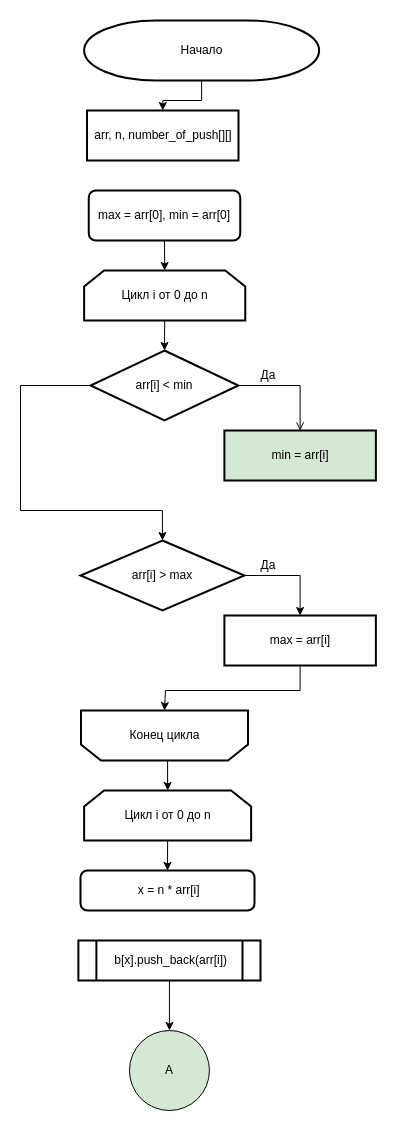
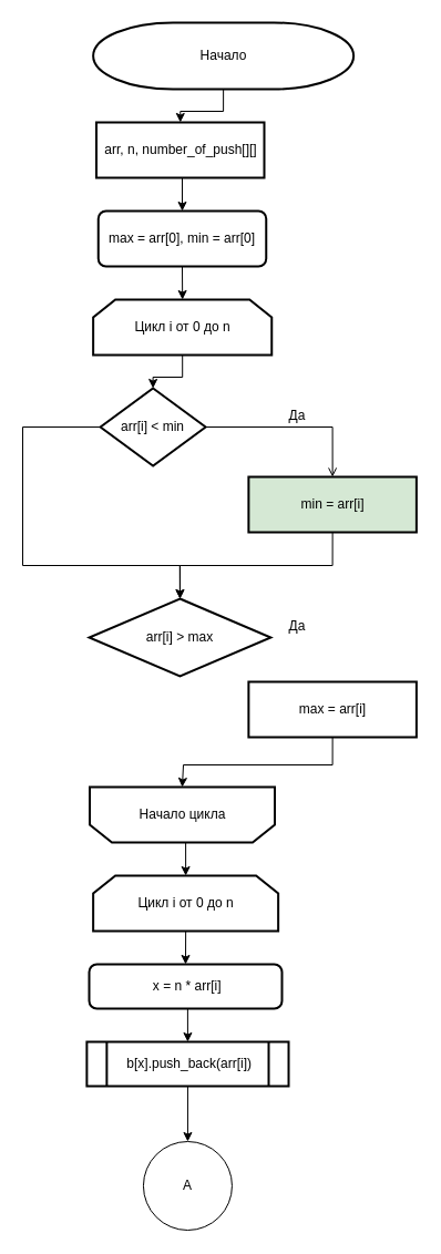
  <mxCell id="0" />
  <mxCell id="1" parent="0" />
  <mxCell id="2" style="edgeStyle=orthogonalEdgeStyle;rounded=0;orthogonalLoop=1;jettySize=auto;html=1;exitX=0.5;exitY=1;exitDx=0;exitDy=0;exitPerimeter=0;entryX=0.5;entryY=0;entryDx=0;entryDy=0;" parent="1" source="3" target="9" edge="1"><mxGeometry relative="1" as="geometry" /></mxCell>
  <mxCell id="3" value="Начало" style="strokeWidth=2;html=1;shape=mxgraph.flowchart.terminator;whiteSpace=wrap;" parent="1" vertex="1"><mxGeometry x="83.63" y="20" width="235" height="60" as="geometry" /></mxCell>
  <mxCell id="4" style="edgeStyle=orthogonalEdgeStyle;rounded=0;orthogonalLoop=1;jettySize=auto;html=1;exitX=0.5;exitY=1;exitDx=0;exitDy=0;entryX=0.5;entryY=0;entryDx=0;entryDy=0;" parent="1" source="5" target="11" edge="1"><mxGeometry relative="1" as="geometry" /></mxCell>
  <mxCell id="5" value="Цикл i от 0 до n" style="shape=loopLimit;whiteSpace=wrap;html=1;strokeWidth=2;direction=east;" parent="1" vertex="1"><mxGeometry x="83.63" y="790" width="167" height="50" as="geometry" /></mxCell>
  <mxCell id="6" style="edgeStyle=orthogonalEdgeStyle;rounded=0;orthogonalLoop=1;jettySize=auto;html=1;exitX=0.5;exitY=1;exitDx=0;exitDy=0;" parent="1" source="7" target="12" edge="1"><mxGeometry relative="1" as="geometry" /></mxCell>
  <mxCell id="7" value="&amp;nbsp;b[x].push_back(arr[i])" style="shape=process;whiteSpace=wrap;html=1;backgroundOutline=1;strokeWidth=2;" parent="1" vertex="1"><mxGeometry x="77.88" y="940" width="182.12" height="40" as="geometry" /></mxCell>
+ <mxCell id="8" style="edgeStyle=orthogonalEdgeStyle;rounded=0;orthogonalLoop=1;jettySize=auto;html=1;exitX=0.5;exitY=1;exitDx=0;exitDy=0;entryX=0.5;entryY=0;entryDx=0;entryDy=0;" parent="1" source="9" target="18" edge="1"><mxGeometry relative="1" as="geometry" /></mxCell>
  <mxCell id="9" value="arr, n, number_of_push[][]" style="rounded=0;whiteSpace=wrap;html=1;absoluteArcSize=1;arcSize=14;strokeWidth=2;" parent="1" vertex="1"><mxGeometry x="86.5" y="110" width="151.5" height="50" as="geometry" /></mxCell>
+ <mxCell id="10" style="edgeStyle=orthogonalEdgeStyle;rounded=0;orthogonalLoop=1;jettySize=auto;html=1;exitX=0.5;exitY=1;exitDx=0;exitDy=0;entryX=0.5;entryY=0;entryDx=0;entryDy=0;" parent="1" source="11" target="7" edge="1"><mxGeometry relative="1" as="geometry" /></mxCell>
  <mxCell id="11" value="&amp;nbsp;x = n * arr[i]" style="whiteSpace=wrap;html=1;absoluteArcSize=1;arcSize=14;strokeWidth=2;rounded=1;" parent="1" vertex="1"><mxGeometry x="80" y="870" width="174" height="40" as="geometry" /></mxCell>
- <mxCell id="12" value="A" style="ellipse;whiteSpace=wrap;html=1;aspect=fixed;fillColor=#d5e8d4;" parent="1" vertex="1"><mxGeometry x="128.94" y="1030" width="80" height="80" as="geometry" /></mxCell>
+ <mxCell id="12" value="A" style="ellipse;whiteSpace=wrap;html=1;aspect=fixed;" parent="1" vertex="1"><mxGeometry x="128.94" y="1030" width="80" height="80" as="geometry" /></mxCell>
  <mxCell id="13" style="edgeStyle=orthogonalEdgeStyle;rounded=0;orthogonalLoop=1;jettySize=auto;html=1;exitX=0.5;exitY=1;exitDx=0;exitDy=0;entryX=0.5;entryY=0;entryDx=0;entryDy=0;entryPerimeter=0;" parent="1" source="14" target="21" edge="1"><mxGeometry relative="1" as="geometry" /></mxCell>
  <mxCell id="14" value="Цикл i от 0 до n" style="shape=loopLimit;whiteSpace=wrap;html=1;strokeWidth=2;direction=east;" parent="1" vertex="1"><mxGeometry x="83.63" y="270" width="161.12" height="50" as="geometry" /></mxCell>
  <mxCell id="15" style="edgeStyle=orthogonalEdgeStyle;rounded=0;orthogonalLoop=1;jettySize=auto;html=1;exitX=0.5;exitY=0;exitDx=0;exitDy=0;entryX=0.5;entryY=0;entryDx=0;entryDy=0;" parent="1" source="16" target="5" edge="1"><mxGeometry relative="1" as="geometry" /></mxCell>
- <mxCell id="16" value="Конец цикла" style="shape=loopLimit;whiteSpace=wrap;html=1;strokeWidth=2;direction=west;" parent="1" vertex="1"><mxGeometry x="80.5" y="710" width="167" height="50" as="geometry" /></mxCell>
+ <mxCell id="16" value="Начало цикла" style="shape=loopLimit;whiteSpace=wrap;html=1;strokeWidth=2;direction=west;" parent="1" vertex="1"><mxGeometry x="80.5" y="710" width="167" height="50" as="geometry" /></mxCell>
  <mxCell id="17" style="edgeStyle=orthogonalEdgeStyle;rounded=0;orthogonalLoop=1;jettySize=auto;html=1;exitX=0.5;exitY=1;exitDx=0;exitDy=0;entryX=0.5;entryY=0;entryDx=0;entryDy=0;" parent="1" source="18" target="14" edge="1"><mxGeometry relative="1" as="geometry" /></mxCell>
  <mxCell id="18" value="max = arr[0], min = arr[0]" style="whiteSpace=wrap;html=1;absoluteArcSize=1;arcSize=14;strokeWidth=2;rounded=1;" parent="1" vertex="1"><mxGeometry x="88.25" y="190" width="151.5" height="50" as="geometry" /></mxCell>
  <mxCell id="19" style="edgeStyle=orthogonalEdgeStyle;rounded=0;orthogonalLoop=1;jettySize=auto;html=1;exitX=1;exitY=0.5;exitDx=0;exitDy=0;exitPerimeter=0;entryX=0.5;entryY=0;entryDx=0;entryDy=0;endArrow=open;" parent="1" source="21" target="25" edge="1"><mxGeometry relative="1" as="geometry" /></mxCell>
  <mxCell id="20" style="edgeStyle=orthogonalEdgeStyle;rounded=0;orthogonalLoop=1;jettySize=auto;html=1;exitX=0;exitY=0.5;exitDx=0;exitDy=0;exitPerimeter=0;entryX=0.5;entryY=0;entryDx=0;entryDy=0;entryPerimeter=0;" parent="1" source="21" target="23" edge="1"><mxGeometry relative="1" as="geometry"><Array as="points"><mxPoint x="20" y="385" /><mxPoint x="20" y="510" /><mxPoint x="162" y="510" /></Array></mxGeometry></mxCell>
- <mxCell id="21" value="arr[i] &amp;lt; min" style="strokeWidth=2;html=1;shape=mxgraph.flowchart.decision;whiteSpace=wrap;" parent="1" vertex="1"><mxGeometry x="90.12" y="350" width="147.75" height="70" as="geometry" /></mxCell>
- <mxCell id="22" style="edgeStyle=orthogonalEdgeStyle;rounded=0;orthogonalLoop=1;jettySize=auto;html=1;exitX=1;exitY=0.5;exitDx=0;exitDy=0;exitPerimeter=0;entryX=0.5;entryY=0;entryDx=0;entryDy=0;" parent="1" source="23" target="27" edge="1"><mxGeometry relative="1" as="geometry" /></mxCell>
+ <mxCell id="21" value="arr[i] &amp;lt; min" style="strokeWidth=2;html=1;shape=mxgraph.flowchart.decision;whiteSpace=wrap;" parent="1" vertex="1"><mxGeometry x="90.12" y="350" width="95" height="70" as="geometry" /></mxCell>
  <mxCell id="23" value="arr[i] &amp;gt; max" style="strokeWidth=2;html=1;shape=mxgraph.flowchart.decision;whiteSpace=wrap;" parent="1" vertex="1"><mxGeometry x="80" y="540" width="163.88" height="70" as="geometry" /></mxCell>
+ <mxCell id="24" style="edgeStyle=orthogonalEdgeStyle;rounded=0;orthogonalLoop=1;jettySize=auto;html=1;exitX=0.5;exitY=1;exitDx=0;exitDy=0;entryX=0.5;entryY=0;entryDx=0;entryDy=0;entryPerimeter=0;" parent="1" source="25" target="23" edge="1"><mxGeometry relative="1" as="geometry"><Array as="points"><mxPoint x="300" y="510" /><mxPoint x="162" y="510" /></Array></mxGeometry></mxCell>
  <mxCell id="25" value="min = arr[i]" style="rounded=0;whiteSpace=wrap;html=1;absoluteArcSize=1;arcSize=14;strokeWidth=2;fillColor=#d5e8d4;" parent="1" vertex="1"><mxGeometry x="223.88" y="430" width="151.5" height="50" as="geometry" /></mxCell>
  <mxCell id="26" style="edgeStyle=orthogonalEdgeStyle;rounded=0;orthogonalLoop=1;jettySize=auto;html=1;exitX=0.5;exitY=1;exitDx=0;exitDy=0;entryX=0.5;entryY=1;entryDx=0;entryDy=0;" parent="1" source="27" target="16" edge="1"><mxGeometry relative="1" as="geometry"><Array as="points"><mxPoint x="300" y="690" /><mxPoint x="165" y="690" /></Array></mxGeometry></mxCell>
  <mxCell id="27" value="max = arr[i]" style="rounded=0;whiteSpace=wrap;html=1;absoluteArcSize=1;arcSize=14;strokeWidth=2;" parent="1" vertex="1"><mxGeometry x="223.88" y="615" width="151.5" height="50" as="geometry" /></mxCell>
  <mxCell id="28" value="Да" style="text;html=1;strokeColor=none;fillColor=none;align=center;verticalAlign=middle;whiteSpace=wrap;rounded=0;" vertex="1" parent="1"><mxGeometry x="237.87" y="360" width="60" height="30" as="geometry" /></mxCell>
  <mxCell id="29" value="Да" style="text;html=1;strokeColor=none;fillColor=none;align=center;verticalAlign=middle;whiteSpace=wrap;rounded=0;" vertex="1" parent="1"><mxGeometry x="237.87" y="550" width="60" height="30" as="geometry" /></mxCell>
